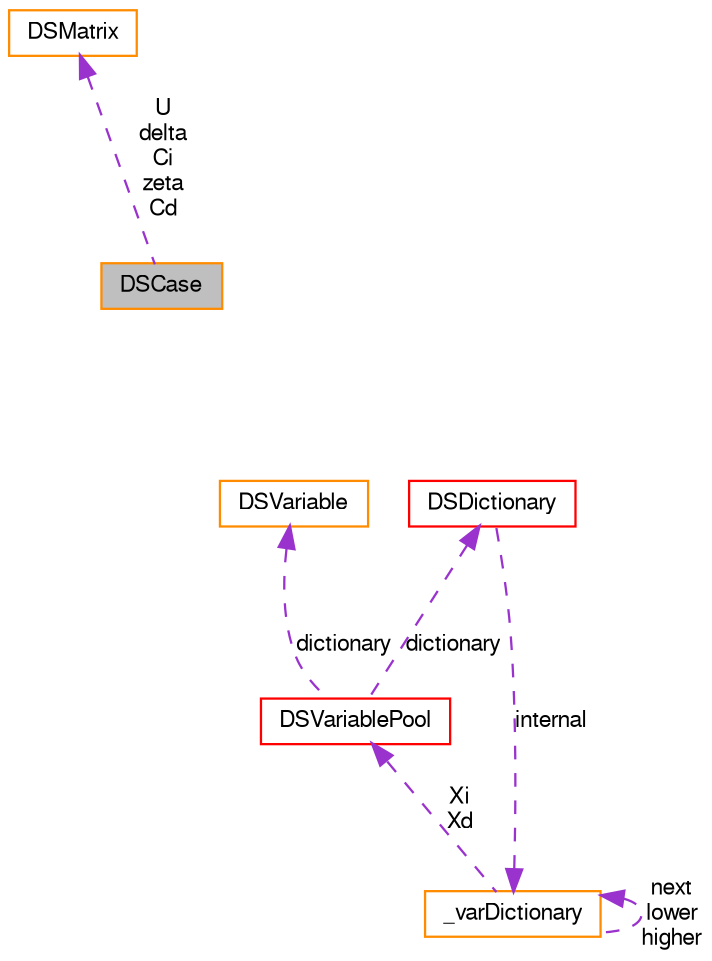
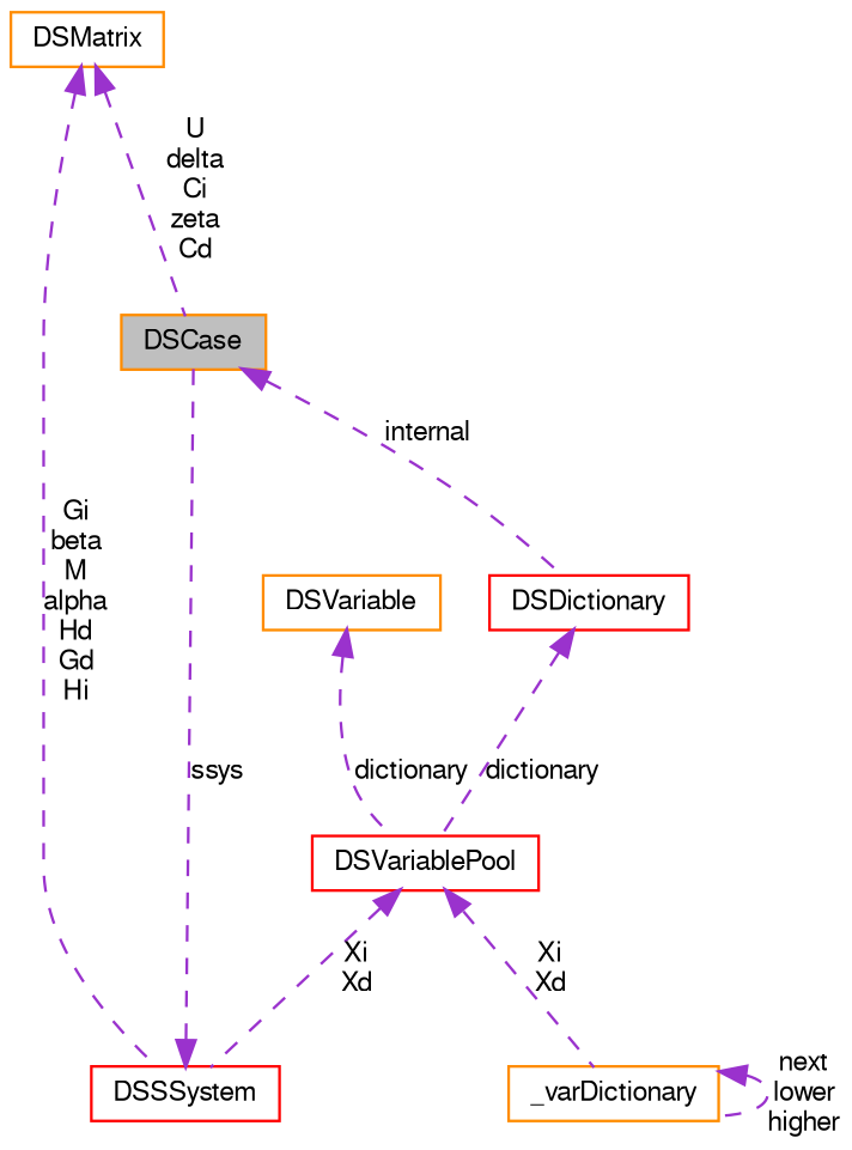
  digraph {
    node [color=darkorange fillcolor=white fontname=FreeSans fontsize=10 shape=record style=filled]
    edge [color=darkorchid3 dir=back fontname=FreeSans fontsize=10 labelfontname=FreeSans labelfontsize=10 style=dashed]
    n1 [fillcolor=grey75 fontcolor=black height=0.2 label=DSCase width=0.4]
    n2 [color=red height=0.2 label=DSVariablePool width=0.4]
+   n3 [color=red height=0.2 label=DSSSystem width=0.4]
    n4 [height=0.2 label=_varDictionary width=0.4]
    n5 [height=0.2 label=DSVariable width=0.4]
    n6 [color=red height=0.2 label=DSDictionary width=0.4]
    n7 [height=0.2 label=DSMatrix width=0.4]
+   n2 -> n3 [label="Xi\nXd"]
    n2 -> n4 [label="Xi\nXd"]
+   n3 -> n1 [label=ssys]
    n4 -> n4 [label="next\nlower\nhigher"]
-   n4 -> n6 [label=internal]
+   n1 -> n6 [label=internal]
    n5 -> n2 [label=dictionary]
    n6 -> n2 [label=dictionary]
    n7 -> n1 [label="U\ndelta\nCi\nzeta\nCd"]
+   n7 -> n3 [label="Gi\nbeta\nM\nalpha\nHd\nGd\nHi"]
  }
